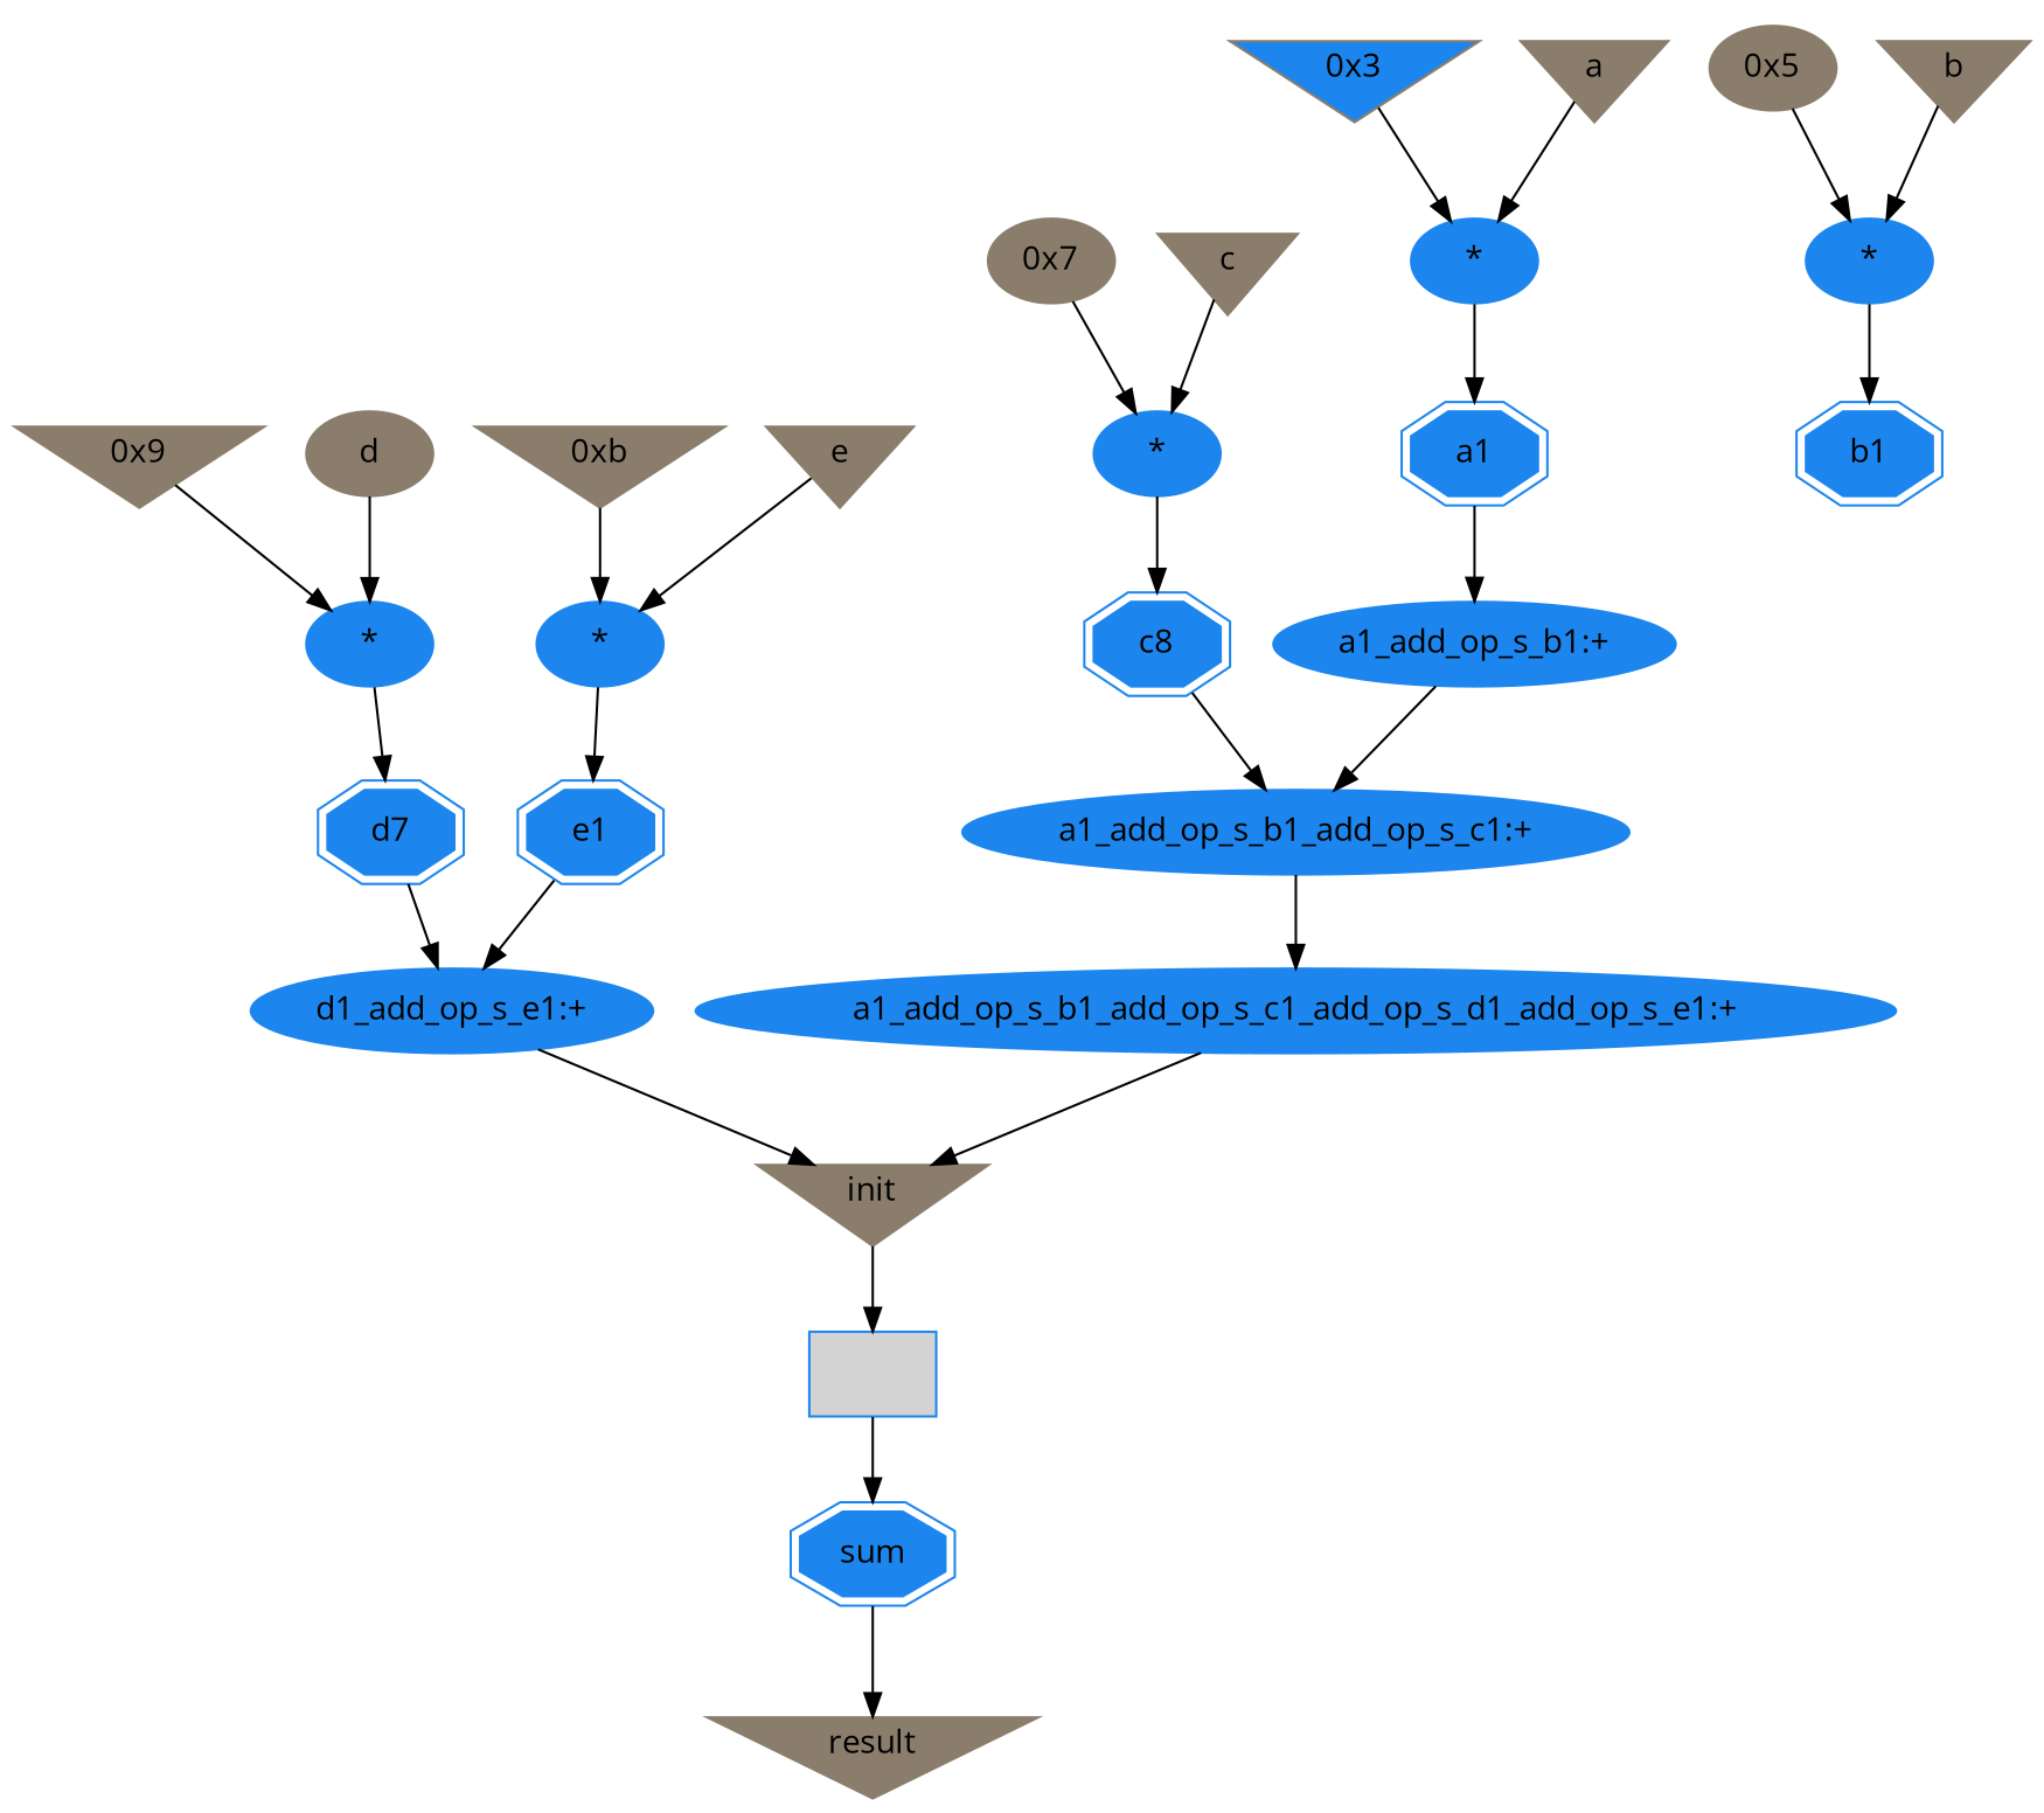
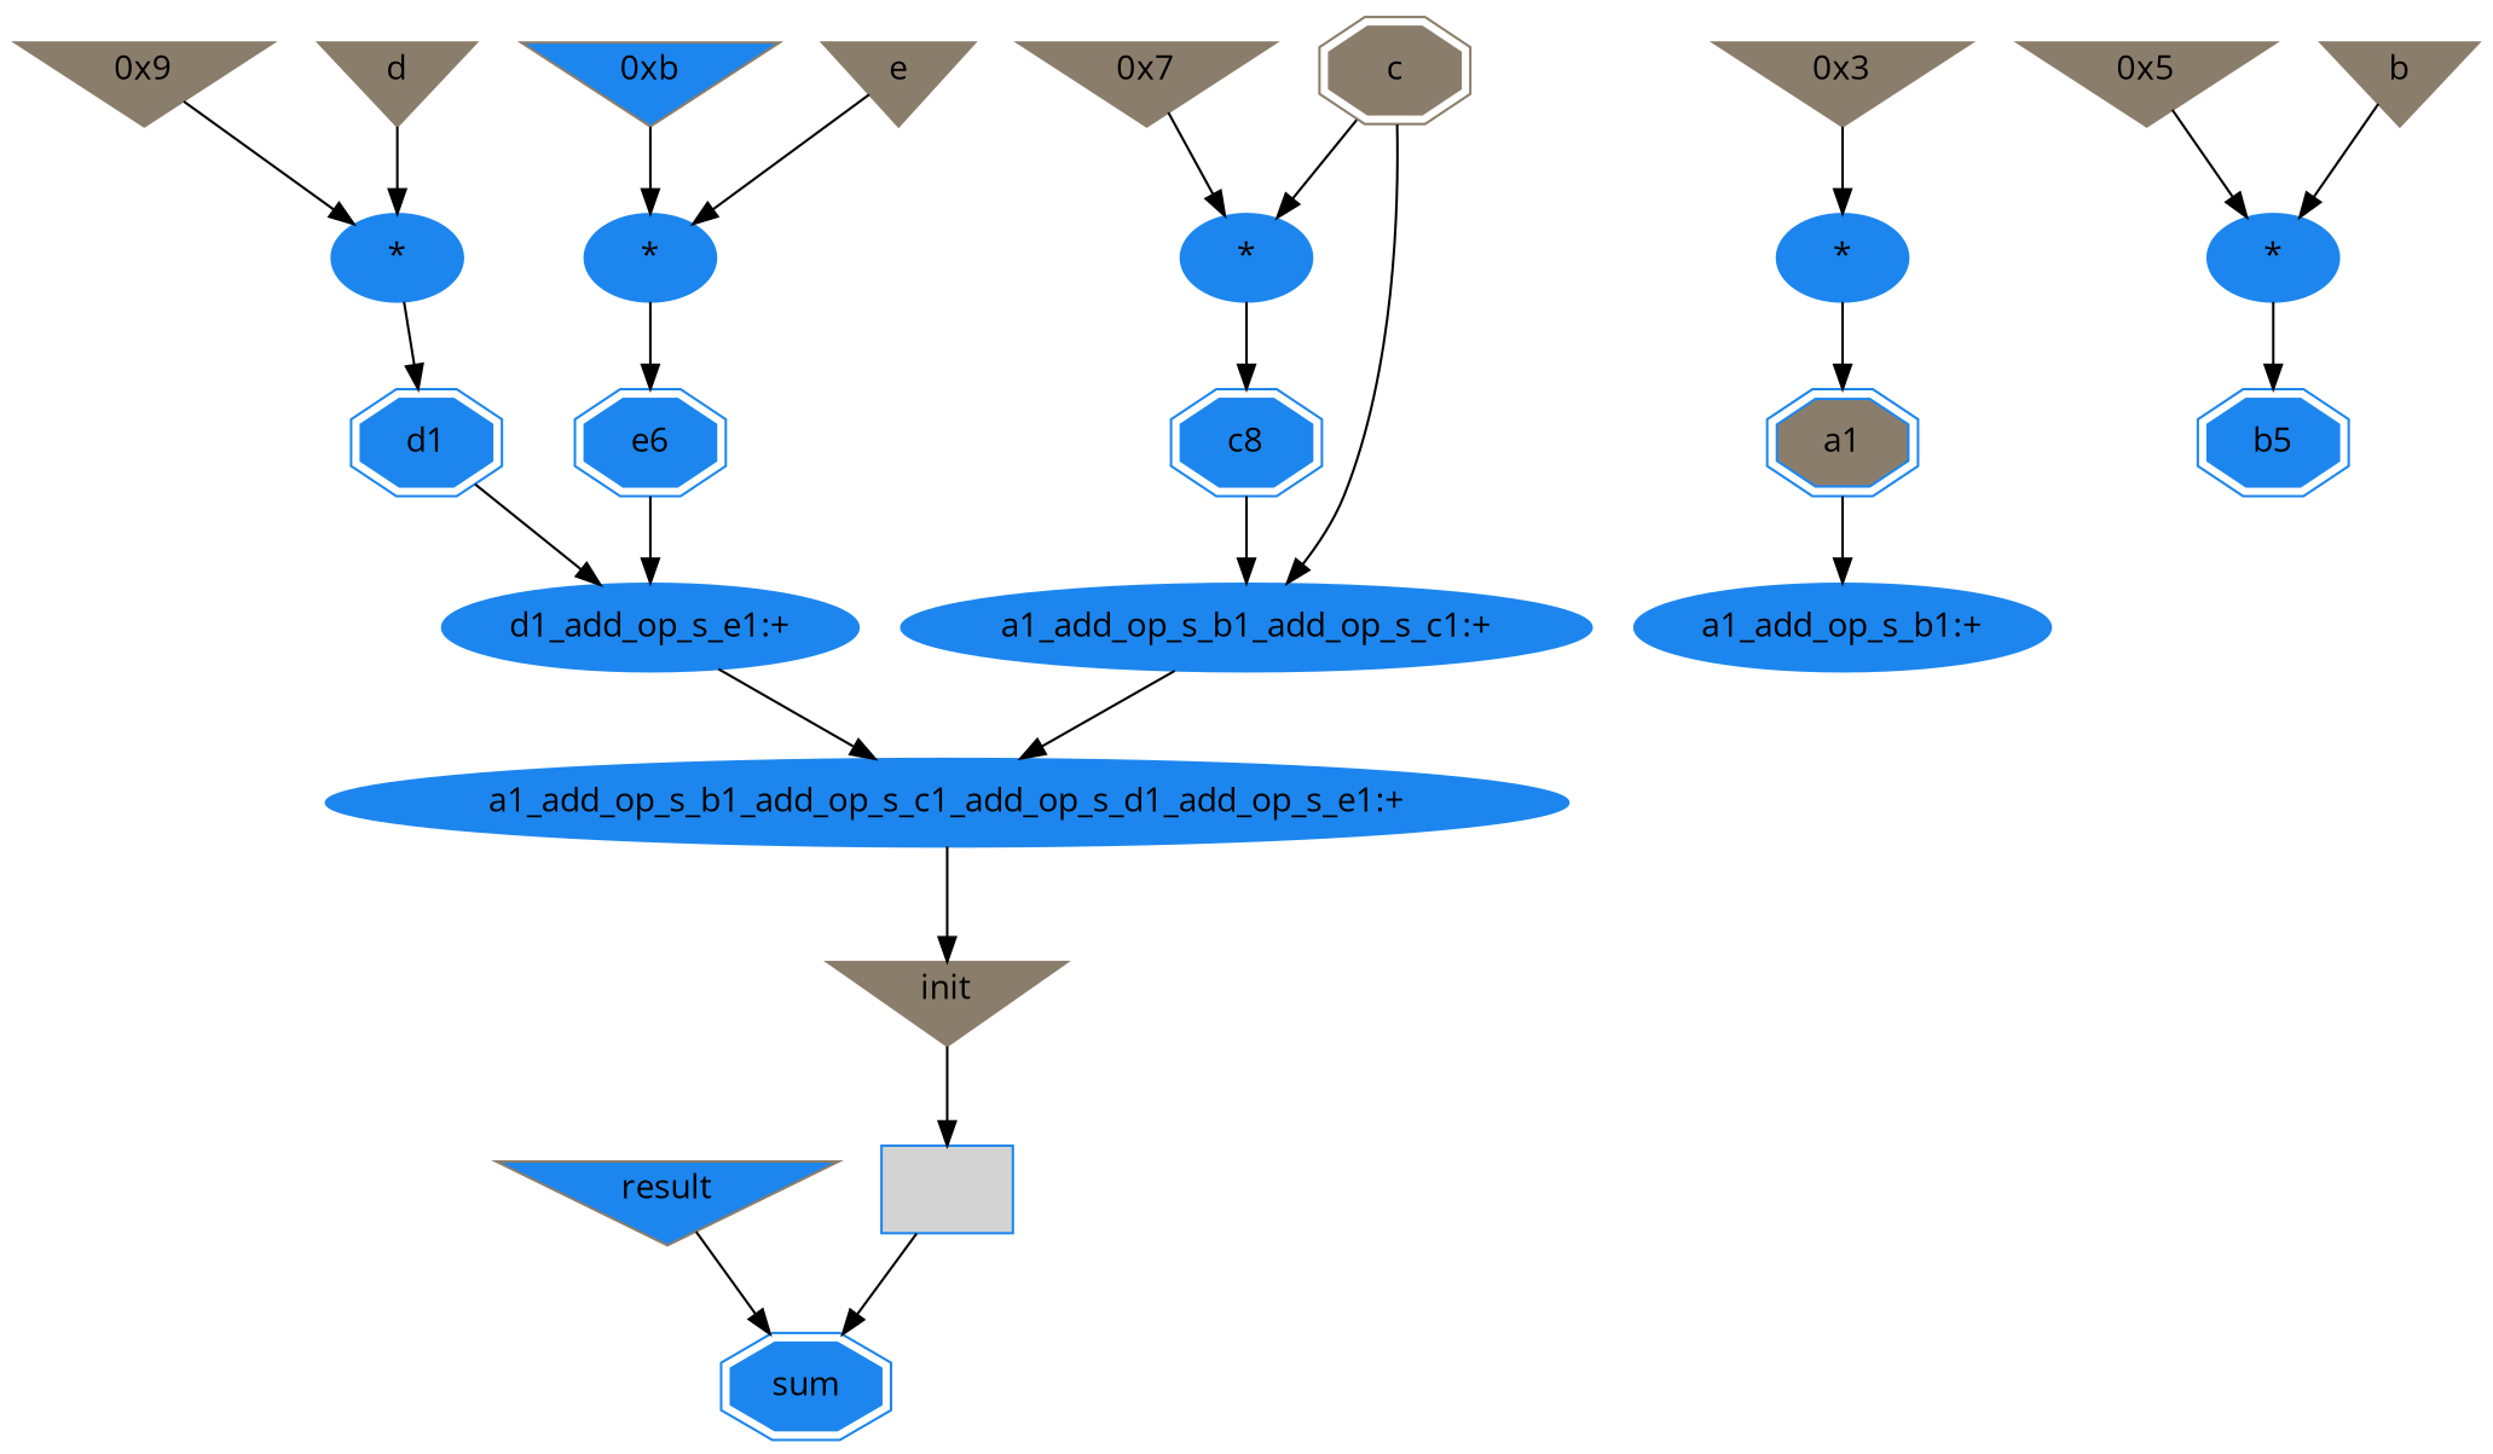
  digraph {
    fontname="Open Sans"
    node [color=dodgerblue2 fontname="Open Sans" shape=invtriangle style=filled]
    edge [fontname="Open Sans"]
-   n1 [color=bisque4 label=result]
+   n1 [color=bisque4 label=result fillcolor=dodgerblue2]
    n2 [fillcolor=lightgray label="{}" shape=record]
    n3 [label=sum shape=doubleoctagon]
-   n4 [color=bisque4 label="0x3" fillcolor=dodgerblue2]
+   n4 [color=bisque4 label="0x3"]
    n5 [label="*" shape=ellipse]
-   n6 [label=a1 shape=doubleoctagon]
-   n7 [label=d7 shape=doubleoctagon]
+   n6 [label=a1 shape=doubleoctagon fillcolor=bisque4]
+   n7 [label=d1 shape=doubleoctagon]
    n8 [label="d1_add_op_s_e1:+" shape=ellipse]
    n9 [label="a1_add_op_s_b1_add_op_s_c1_add_op_s_d1_add_op_s_e1:+" shape=ellipse]
    n10 [label="*" shape=ellipse]
    n11 [label=c8 shape=doubleoctagon]
    n12 [label="a1_add_op_s_b1_add_op_s_c1:+" shape=ellipse]
-   n13 [color=bisque4 label="0xb"]
+   n13 [color=bisque4 label="0xb" fillcolor=dodgerblue2]
    n14 [label="*" shape=ellipse]
-   n15 [label=e1 shape=doubleoctagon]
+   n15 [label=e6 shape=doubleoctagon]
    n16 [color=bisque4 label="0x9"]
    n17 [label="*" shape=ellipse]
-   n18 [color=bisque4 label="0x5" shape=ellipse]
+   n18 [color=bisque4 label="0x5"]
    n19 [label="*" shape=ellipse]
-   n20 [label=b1 shape=doubleoctagon]
+   n20 [label=b5 shape=doubleoctagon]
    n21 [color=bisque4 label=init]
    n22 [label="a1_add_op_s_b1:+" shape=ellipse]
    n23 [color=bisque4 label=e]
    n24 [color=bisque4 label=b]
-   n25 [color=bisque4 label="0x7" shape=ellipse]
-   n26 [color=bisque4 label=c]
-   n27 [color=bisque4 label=d shape=ellipse]
-   n28 [color=bisque4 label=a]
+   n25 [color=bisque4 label="0x7"]
+   n26 [color=bisque4 label=c shape=doubleoctagon]
+   n27 [color=bisque4 label=d]
    n2 -> n3
-   n3 -> n1
+   n1 -> n3
    n4 -> n5
    n5 -> n6
    n6 -> n22
    n7 -> n8
-   n8 -> n21
+   n8 -> n9
    n9 -> n21
    n10 -> n11
    n11 -> n12
    n12 -> n9
    n13 -> n14
    n14 -> n15
    n15 -> n8
    n16 -> n17
    n17 -> n7
    n18 -> n19
    n19 -> n20
    n21 -> n2 [headport=input]
-   n22 -> n12
+   n26 -> n12
    n23 -> n14
    n24 -> n19
    n25 -> n10
    n26 -> n10
    n27 -> n17
-   n28 -> n5
  }
